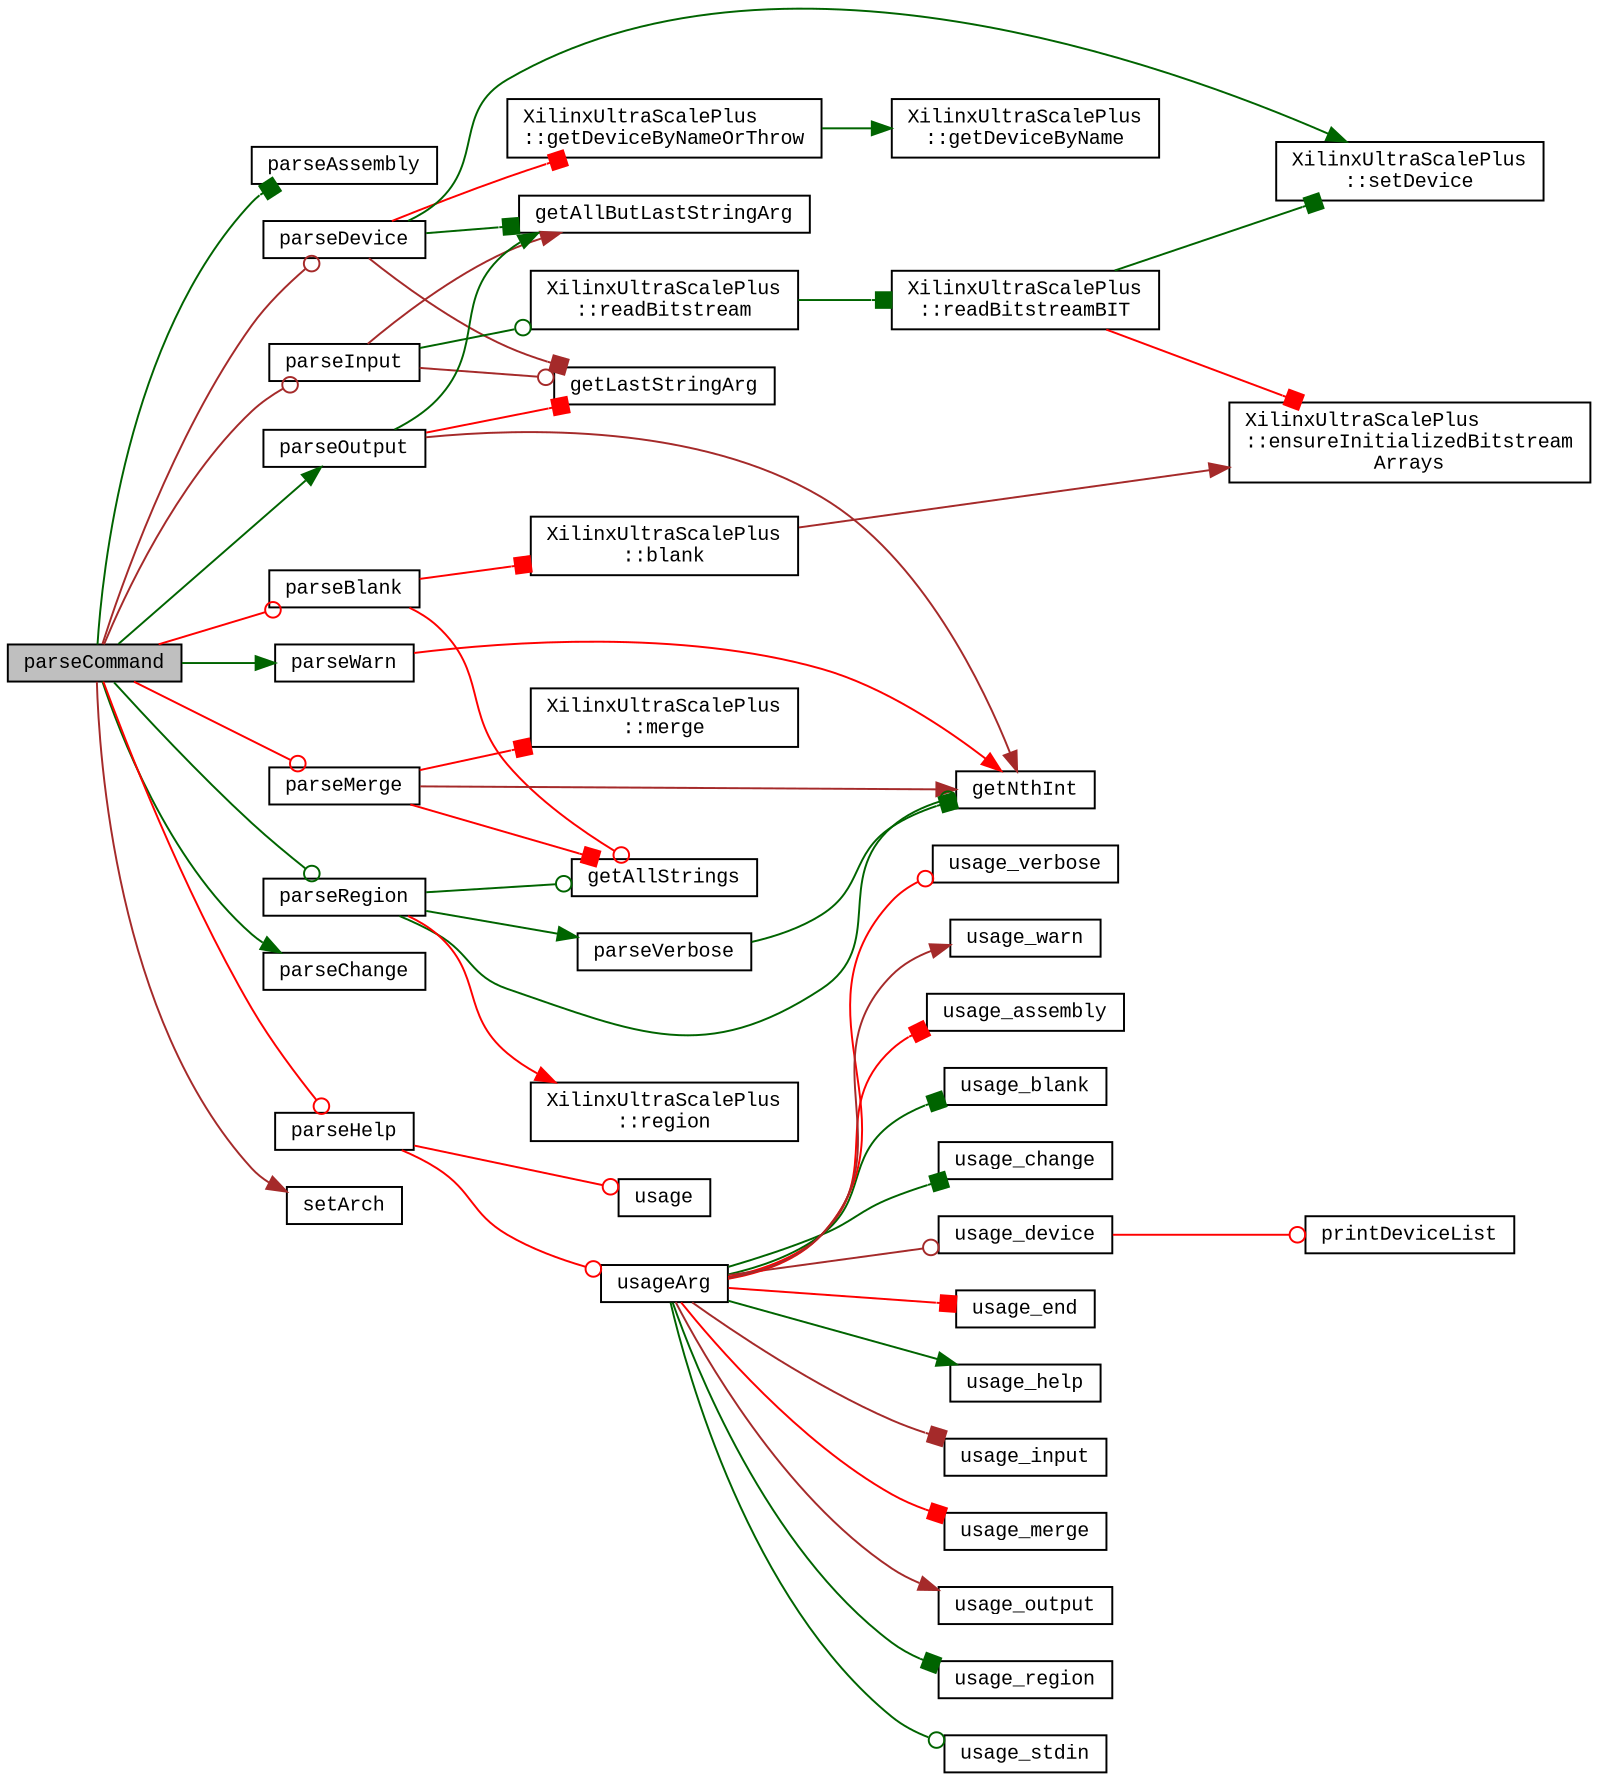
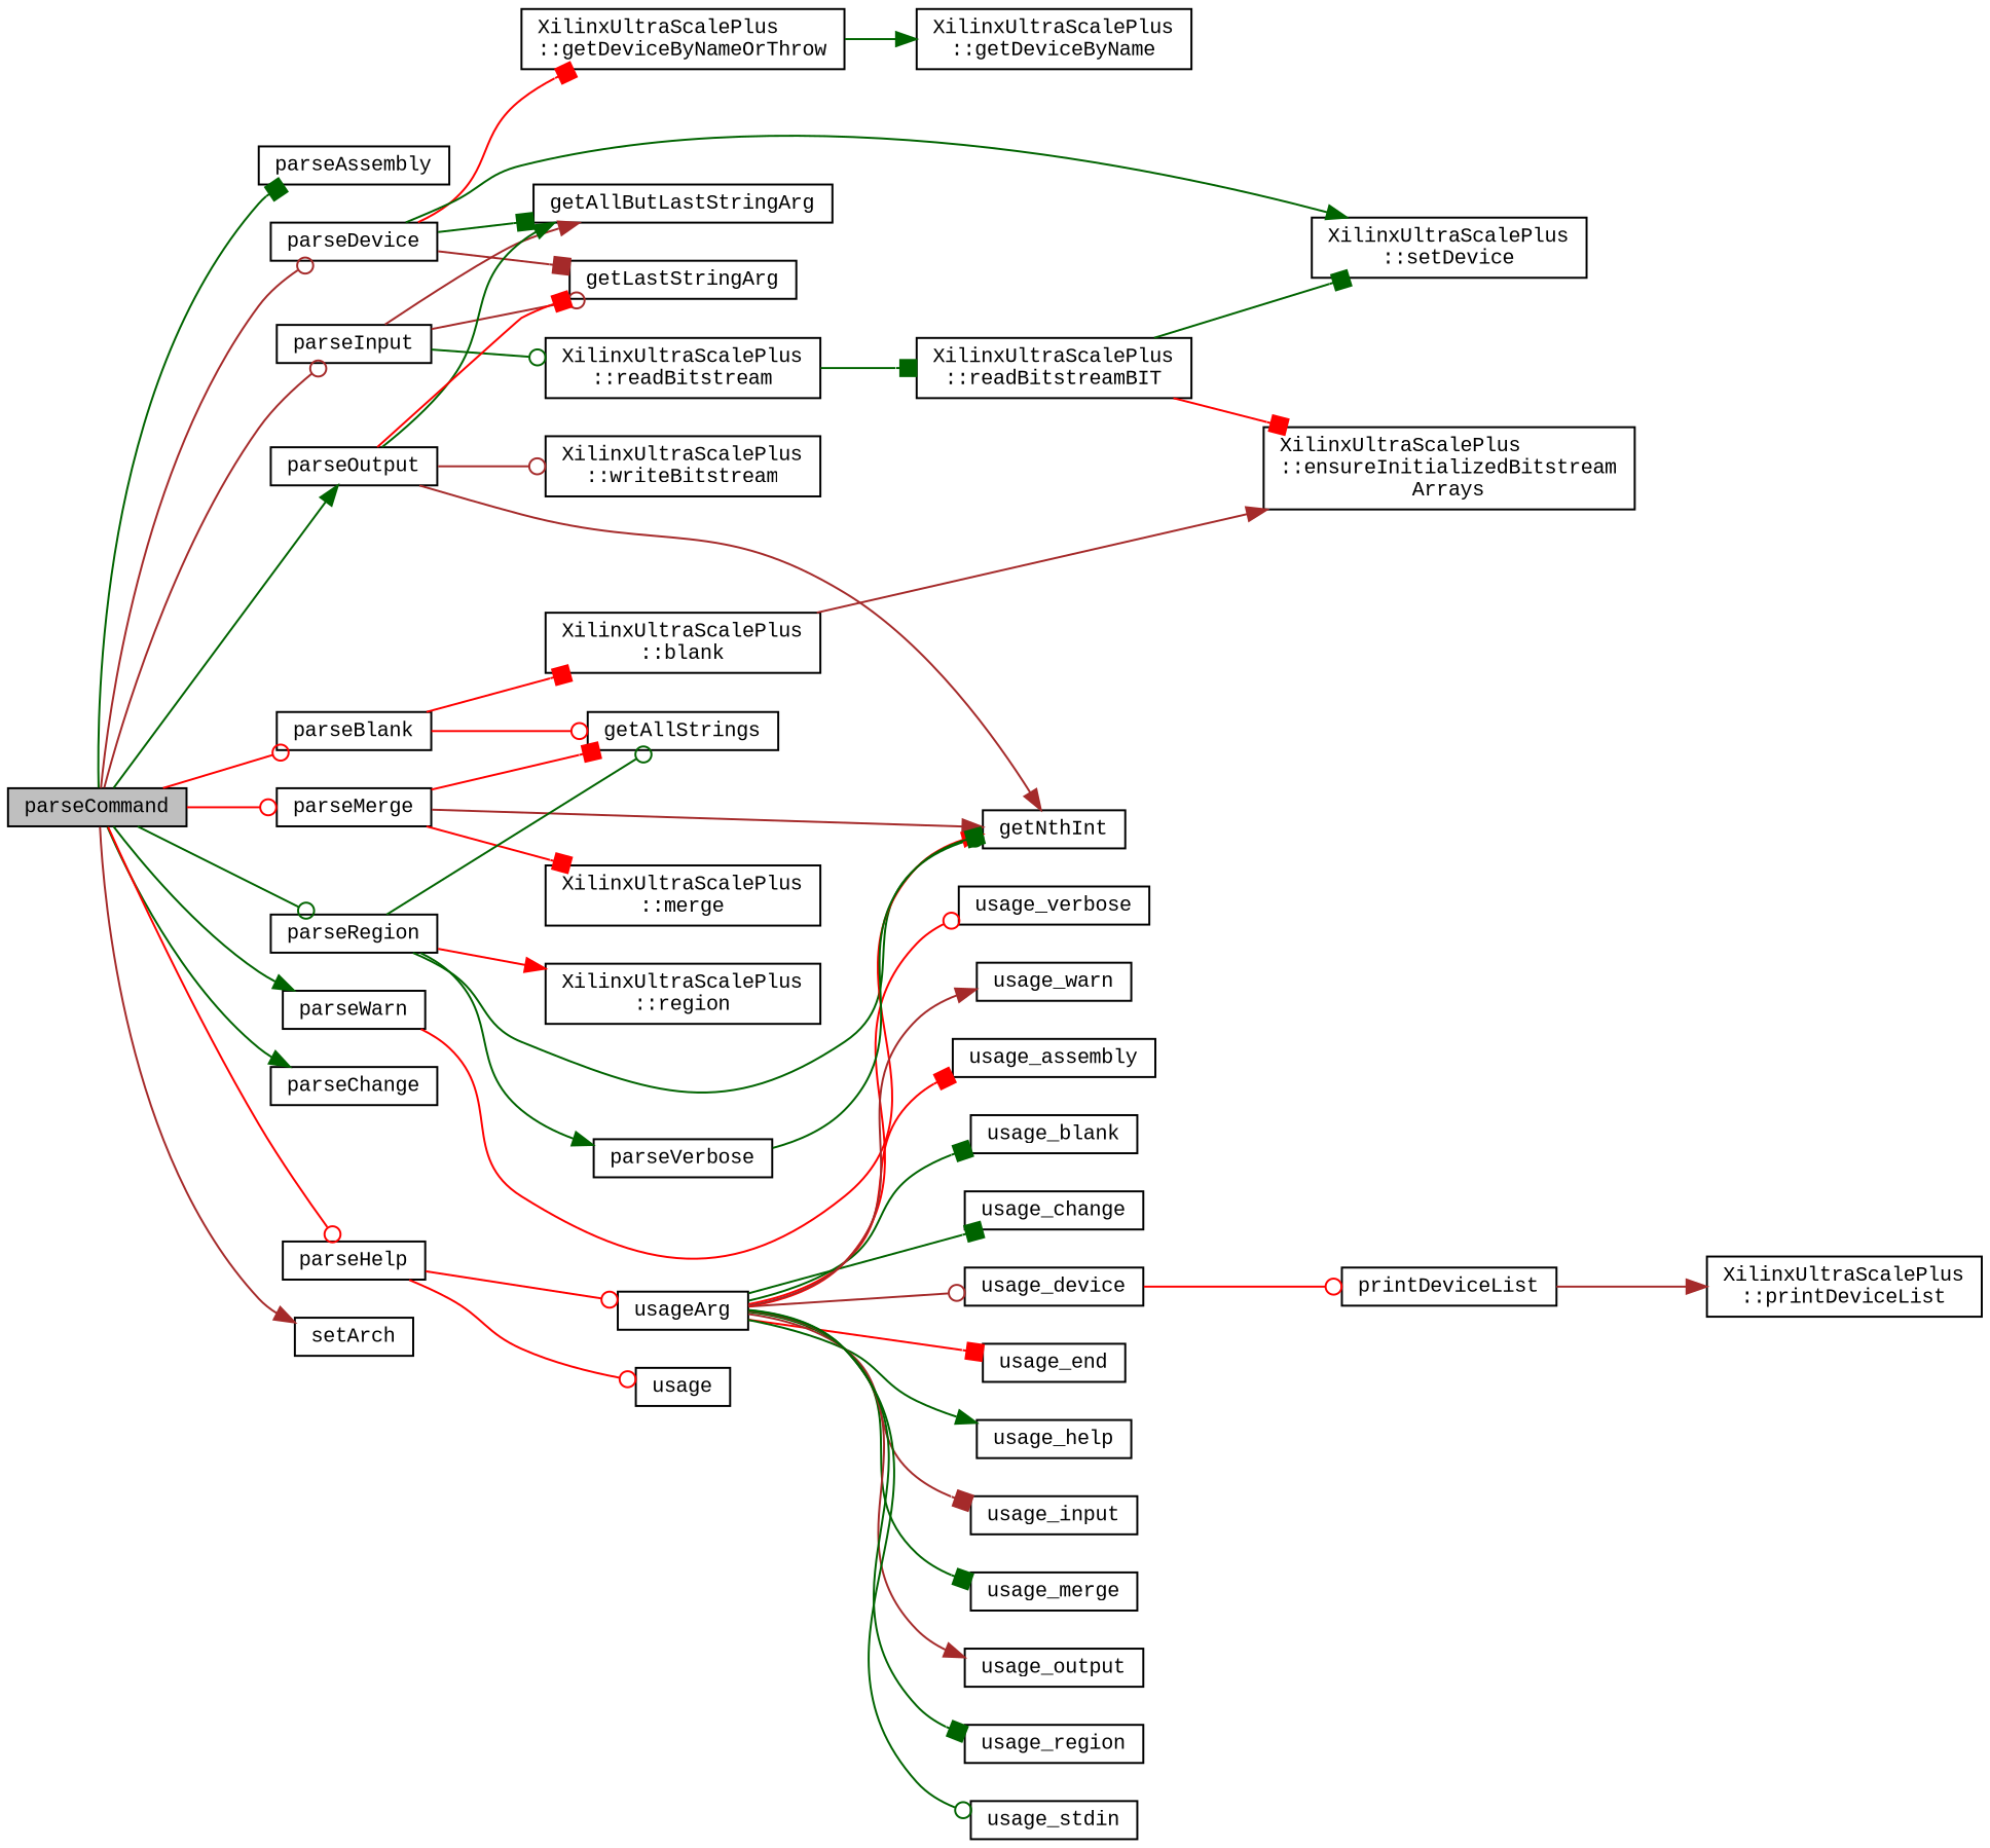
  digraph {
    fontname="Liberation Mono"
    rankdir=LR
    node [color=black fillcolor=white fontname="Liberation Mono" fontsize=10 shape=record style=filled]
    edge [arrowhead=box color=darkgreen fontname="Liberation Mono" fontsize=10 labelfontname=Helvetica labelfontsize=10 style=solid]
    n1 [fillcolor=grey75 fontcolor=black height=0.2 label=parseCommand width=0.4]
    n2 [height=0.2 label=parseAssembly width=0.4]
    n3 [height=0.2 label=parseBlank width=0.4]
    n4 [height=0.2 label=parseChange width=0.4]
    n5 [height=0.2 label=parseDevice width=0.4]
    n6 [height=0.2 label=parseHelp width=0.4]
    n7 [height=0.2 label=parseInput width=0.4]
    n8 [height=0.2 label=parseMerge width=0.4]
    n9 [height=0.2 label=parseOutput width=0.4]
    n10 [height=0.2 label=parseRegion width=0.4]
    n11 [height=0.2 label=parseWarn width=0.4]
    n12 [height=0.2 label=setArch width=0.4]
    n13 [height=0.2 label="XilinxUltraScalePlus\l::blank" width=0.4]
    n14 [height=0.2 label=getAllStrings width=0.4]
    n15 [height=0.2 label=getAllButLastStringArg width=0.4]
    n16 [height=0.2 label="XilinxUltraScalePlus\l::getDeviceByNameOrThrow" width=0.4]
    n17 [height=0.2 label=getLastStringArg width=0.4]
    n18 [height=0.2 label="XilinxUltraScalePlus\l::setDevice" width=0.4]
    n19 [height=0.2 label=usage width=0.4]
    n20 [height=0.2 label=usageArg width=0.4]
    n21 [height=0.2 label="XilinxUltraScalePlus\l::readBitstream" width=0.4]
    n22 [height=0.2 label=getNthInt width=0.4]
    n23 [height=0.2 label="XilinxUltraScalePlus\l::merge" width=0.4]
+   n24 [height=0.2 label="XilinxUltraScalePlus\l::writeBitstream" width=0.4]
    n25 [height=0.2 label=parseVerbose width=0.4]
    n26 [height=0.2 label="XilinxUltraScalePlus\l::region" width=0.4]
    n27 [height=0.2 label="XilinxUltraScalePlus\l::ensureInitializedBitstream\lArrays" width=0.4]
    n28 [height=0.2 label="XilinxUltraScalePlus\l::getDeviceByName" width=0.4]
    n29 [height=0.2 label=usage_assembly width=0.4]
    n30 [height=0.2 label=usage_blank width=0.4]
    n31 [height=0.2 label=usage_change width=0.4]
    n32 [height=0.2 label=usage_device width=0.4]
    n33 [height=0.2 label=usage_end width=0.4]
    n34 [height=0.2 label=usage_help width=0.4]
    n35 [height=0.2 label=usage_input width=0.4]
    n36 [height=0.2 label=usage_merge width=0.4]
    n37 [height=0.2 label=usage_output width=0.4]
    n38 [height=0.2 label=usage_region width=0.4]
    n39 [height=0.2 label=usage_stdin width=0.4]
    n40 [height=0.2 label=usage_verbose width=0.4]
    n41 [height=0.2 label=usage_warn width=0.4]
    n42 [height=0.2 label=printDeviceList width=0.4]
+   n43 [height=0.2 label="XilinxUltraScalePlus\l::printDeviceList" width=0.4]
    n44 [height=0.2 label="XilinxUltraScalePlus\l::readBitstreamBIT" width=0.4]
    n1 -> n2
    n1 -> n3 [arrowhead=odot color=red]
    n1 -> n4 [arrowhead=normal]
    n1 -> n5 [arrowhead=odot color=brown]
    n1 -> n6 [arrowhead=odot color=red]
    n1 -> n7 [arrowhead=odot color=brown]
    n1 -> n8 [arrowhead=odot color=red]
    n1 -> n9 [arrowhead=normal]
    n1 -> n10 [arrowhead=odot]
    n1 -> n11 [arrowhead=normal]
    n1 -> n12 [arrowhead=normal color=brown]
    n3 -> n13 [color=red]
    n3 -> n14 [arrowhead=odot color=red]
    n5 -> n15
    n5 -> n16 [color=red]
    n5 -> n17 [color=brown]
    n5 -> n18 [arrowhead=normal]
    n6 -> n19 [arrowhead=odot color=red]
    n6 -> n20 [arrowhead=odot color=red]
    n7 -> n15 [arrowhead=normal color=brown]
    n7 -> n17 [arrowhead=odot color=brown]
    n7 -> n21 [arrowhead=odot]
    n8 -> n14 [color=red]
    n8 -> n22 [arrowhead=normal color=brown]
    n8 -> n23 [color=red]
    n9 -> n15 [arrowhead=normal]
    n9 -> n17 [color=red]
    n9 -> n22 [arrowhead=normal color=brown]
+   n9 -> n24 [arrowhead=odot color=brown]
    n10 -> n14 [arrowhead=odot]
    n10 -> n22 [arrowhead=odot]
    n10 -> n25 [arrowhead=normal]
    n10 -> n26 [arrowhead=normal color=red]
    n11 -> n22 [arrowhead=normal color=red]
    n13 -> n27 [arrowhead=normal color=brown]
    n16 -> n28 [arrowhead=normal]
    n20 -> n29 [color=red]
    n20 -> n30
    n20 -> n31
    n20 -> n32 [arrowhead=odot color=brown]
    n20 -> n33 [color=red]
    n20 -> n34 [arrowhead=normal]
    n20 -> n35 [color=brown]
-   n20 -> n36 [color=red]
+   n20 -> n36
    n20 -> n37 [arrowhead=normal color=brown]
    n20 -> n38
    n20 -> n39 [arrowhead=odot]
    n20 -> n40 [arrowhead=odot color=red]
    n20 -> n41 [arrowhead=normal color=brown]
    n21 -> n44
    n25 -> n22
    n32 -> n42 [arrowhead=odot color=red]
+   n42 -> n43 [arrowhead=normal color=brown]
    n44 -> n18
    n44 -> n27 [color=red]
  }
